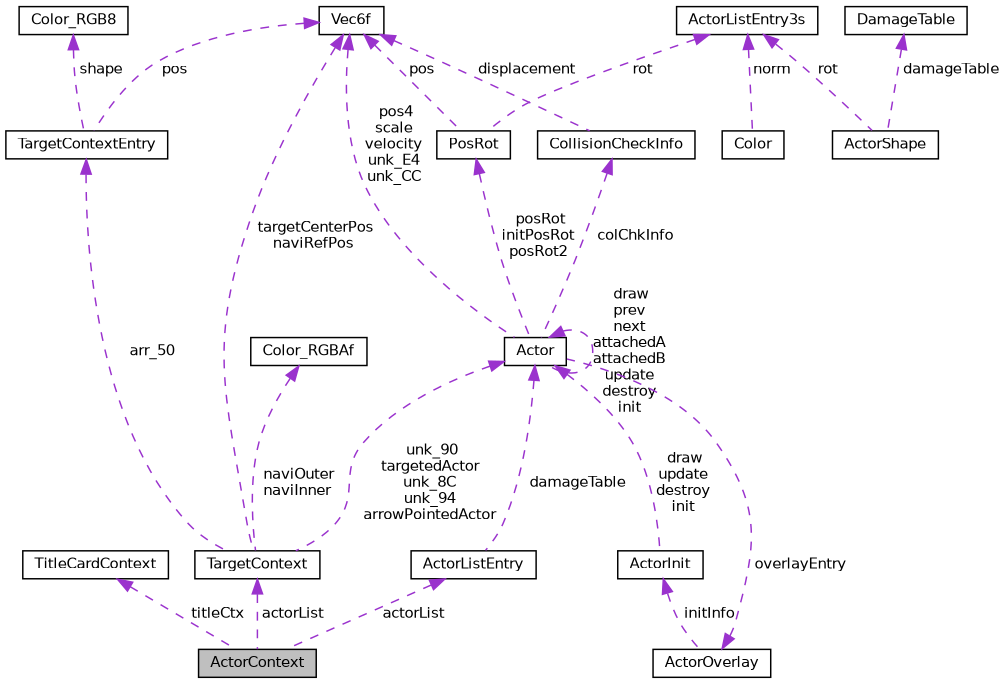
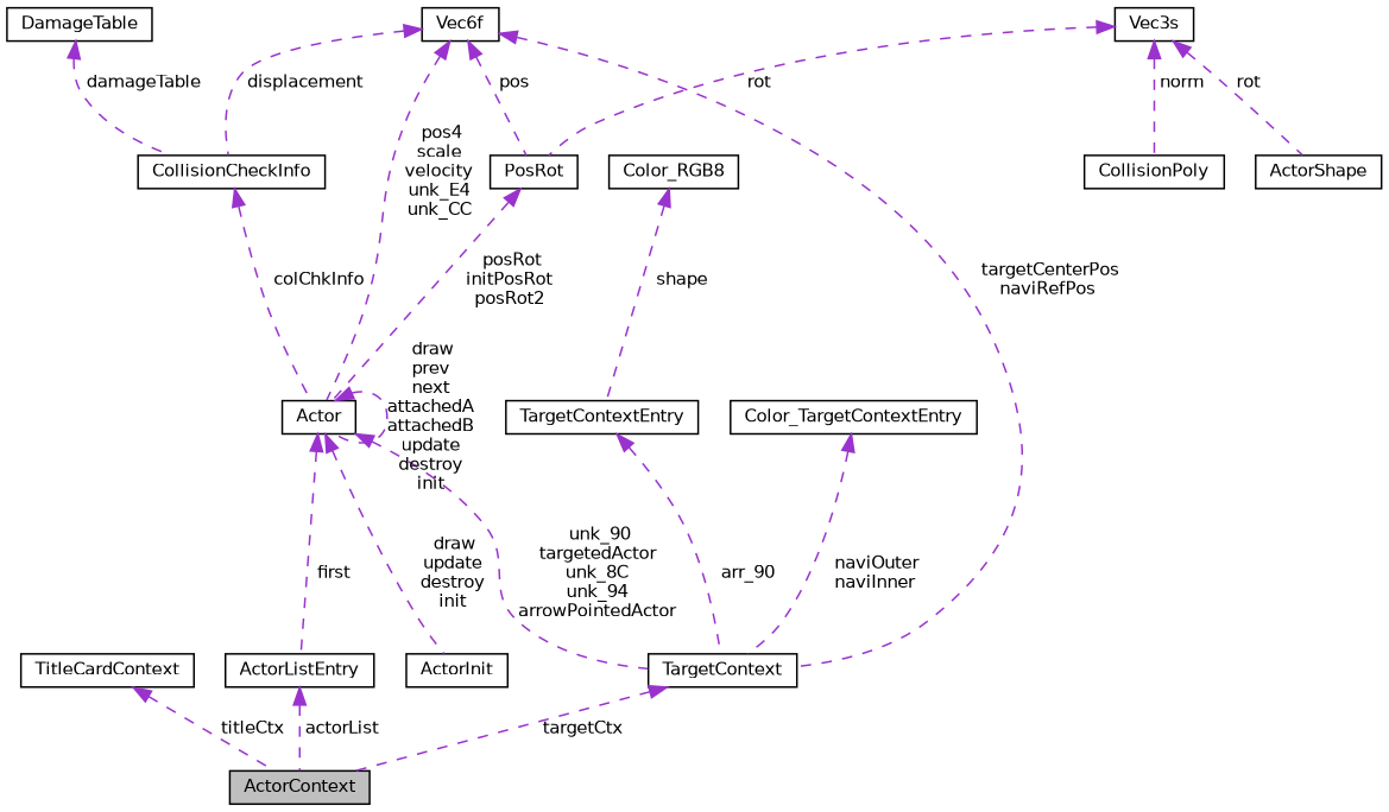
  digraph {
    node [color=black fillcolor=white fontname=Helvetica fontsize=10 shape=record style=filled]
    edge [color=darkorchid3 dir=back fontname=Helvetica fontsize=10 labelfontname=Helvetica labelfontsize=10 style=dashed]
    n1 [fillcolor=grey75 fontcolor=black height=0.2 label=ActorContext width=0.4]
    n2 [height=0.2 label=TitleCardContext width=0.4]
    n3 [height=0.2 label=TargetContext width=0.4]
    n4 [height=0.2 label=TargetContextEntry width=0.4]
    n5 [height=0.2 label=Color_RGB8 width=0.4]
    n6 [height=0.2 label=Vec6f width=0.4]
    n7 [height=0.2 label=Actor width=0.4]
    n8 [height=0.2 label=PosRot width=0.4]
    n9 [height=0.2 label=CollisionCheckInfo width=0.4]
    n10 [height=0.2 label=ActorInit width=0.4]
    n11 [height=0.2 label=ActorListEntry width=0.4]
-   n12 [height=0.2 label=ActorOverlay width=0.4]
-   n13 [height=0.2 label=ActorListEntry3s width=0.4]
+   n13 [height=0.2 label=Vec3s width=0.4]
    n14 [height=0.2 label=ActorShape width=0.4]
-   n15 [height=0.2 label=Color width=0.4]
+   n15 [height=0.2 label=CollisionPoly width=0.4]
    n16 [height=0.2 label=DamageTable width=0.4]
-   n17 [height=0.2 label=Color_RGBAf width=0.4]
+   n17 [height=0.2 label=Color_TargetContextEntry width=0.4]
    n2 -> n1 [label=" titleCtx"]
-   n3 -> n1 [label=" actorList"]
-   n4 -> n3 [label=" arr_50"]
+   n3 -> n1 [label=" targetCtx"]
+   n4 -> n3 [label=" arr_90"]
    n5 -> n4 [label=" shape"]
    n6 -> n3 [label=" targetCenterPos\nnaviRefPos"]
-   n6 -> n4 [label=" pos"]
    n6 -> n7 [label=" pos4\nscale\nvelocity\nunk_E4\nunk_CC"]
    n6 -> n8 [label=" pos"]
    n6 -> n9 [label=" displacement"]
    n7 -> n3 [label=" unk_90\ntargetedActor\nunk_8C\nunk_94\narrowPointedActor"]
    n7 -> n7 [label=" draw\nprev\nnext\nattachedA\nattachedB\nupdate\ndestroy\ninit"]
    n7 -> n10 [label=" draw\nupdate\ndestroy\ninit"]
-   n7 -> n11 [label=" damageTable"]
+   n7 -> n11 [label=" first"]
    n8 -> n7 [label=" posRot\ninitPosRot\nposRot2"]
    n9 -> n7 [label=" colChkInfo"]
-   n10 -> n12 [label=" initInfo"]
    n11 -> n1 [label=" actorList"]
-   n12 -> n7 [label=" overlayEntry"]
    n13 -> n8 [label=" rot"]
    n13 -> n14 [label=" rot"]
    n13 -> n15 [label=" norm"]
-   n16 -> n14 [label=" damageTable"]
+   n16 -> n9 [label=" damageTable"]
    n17 -> n3 [label=" naviOuter\nnaviInner"]
  }
